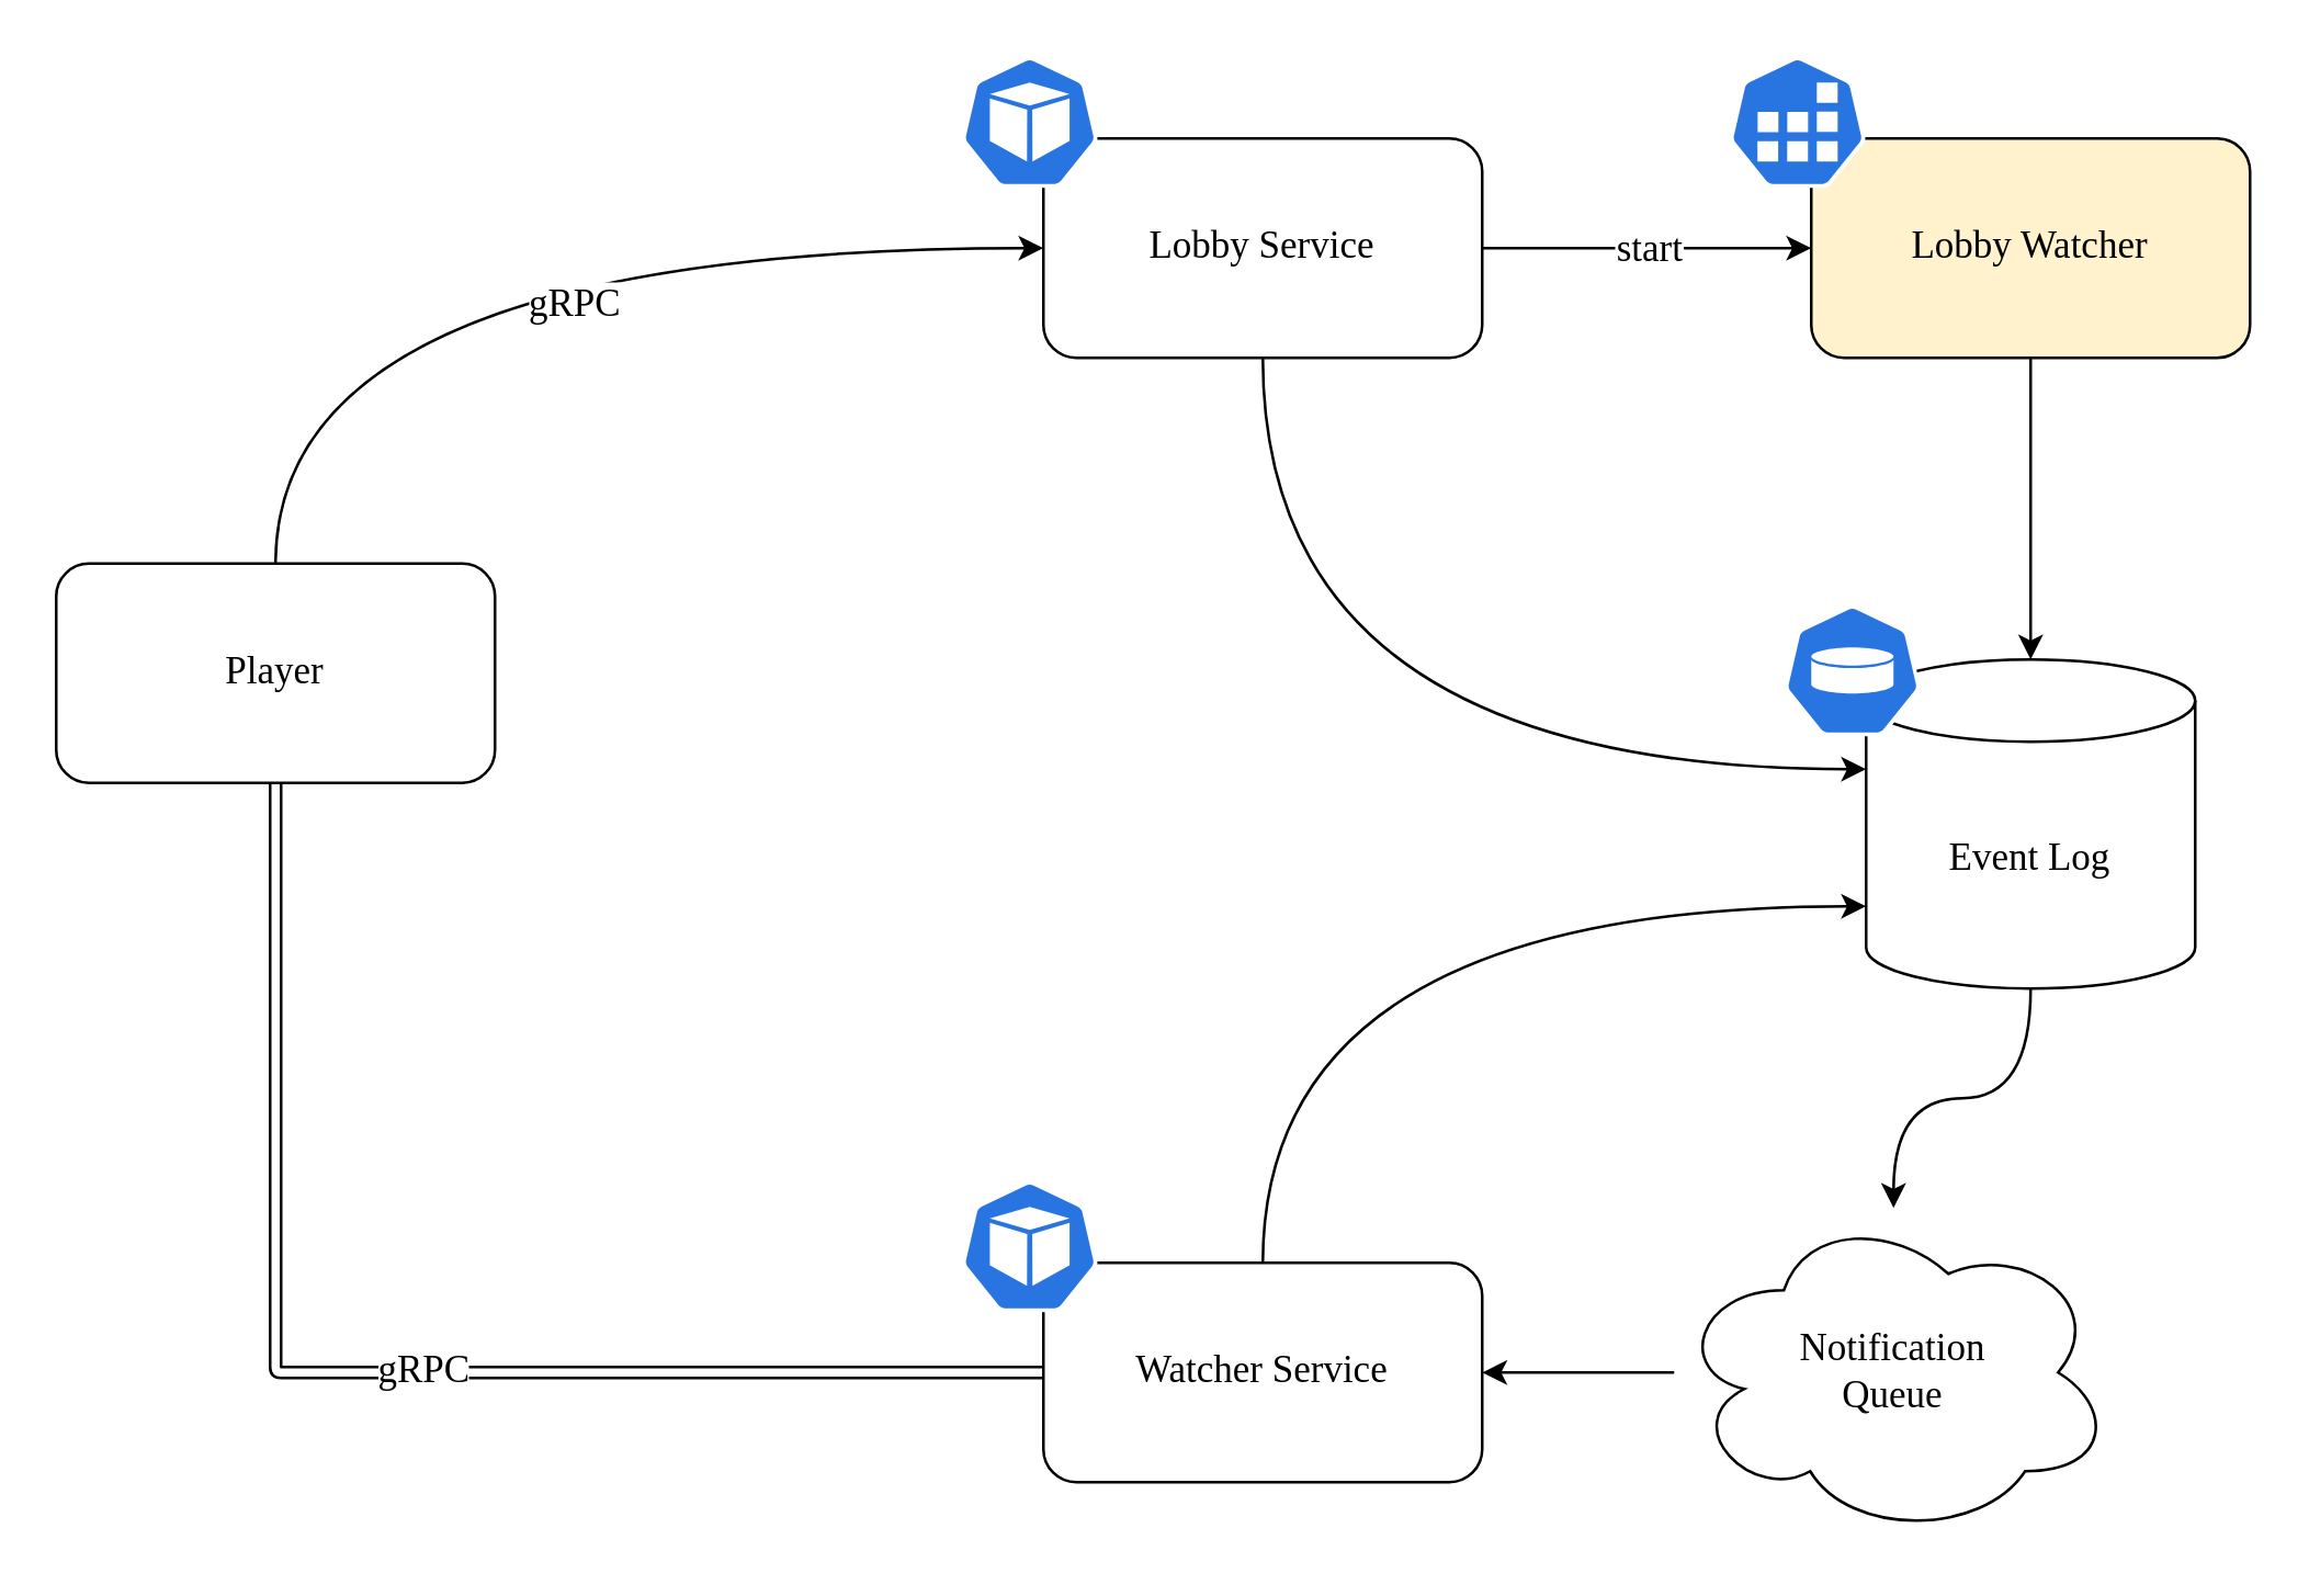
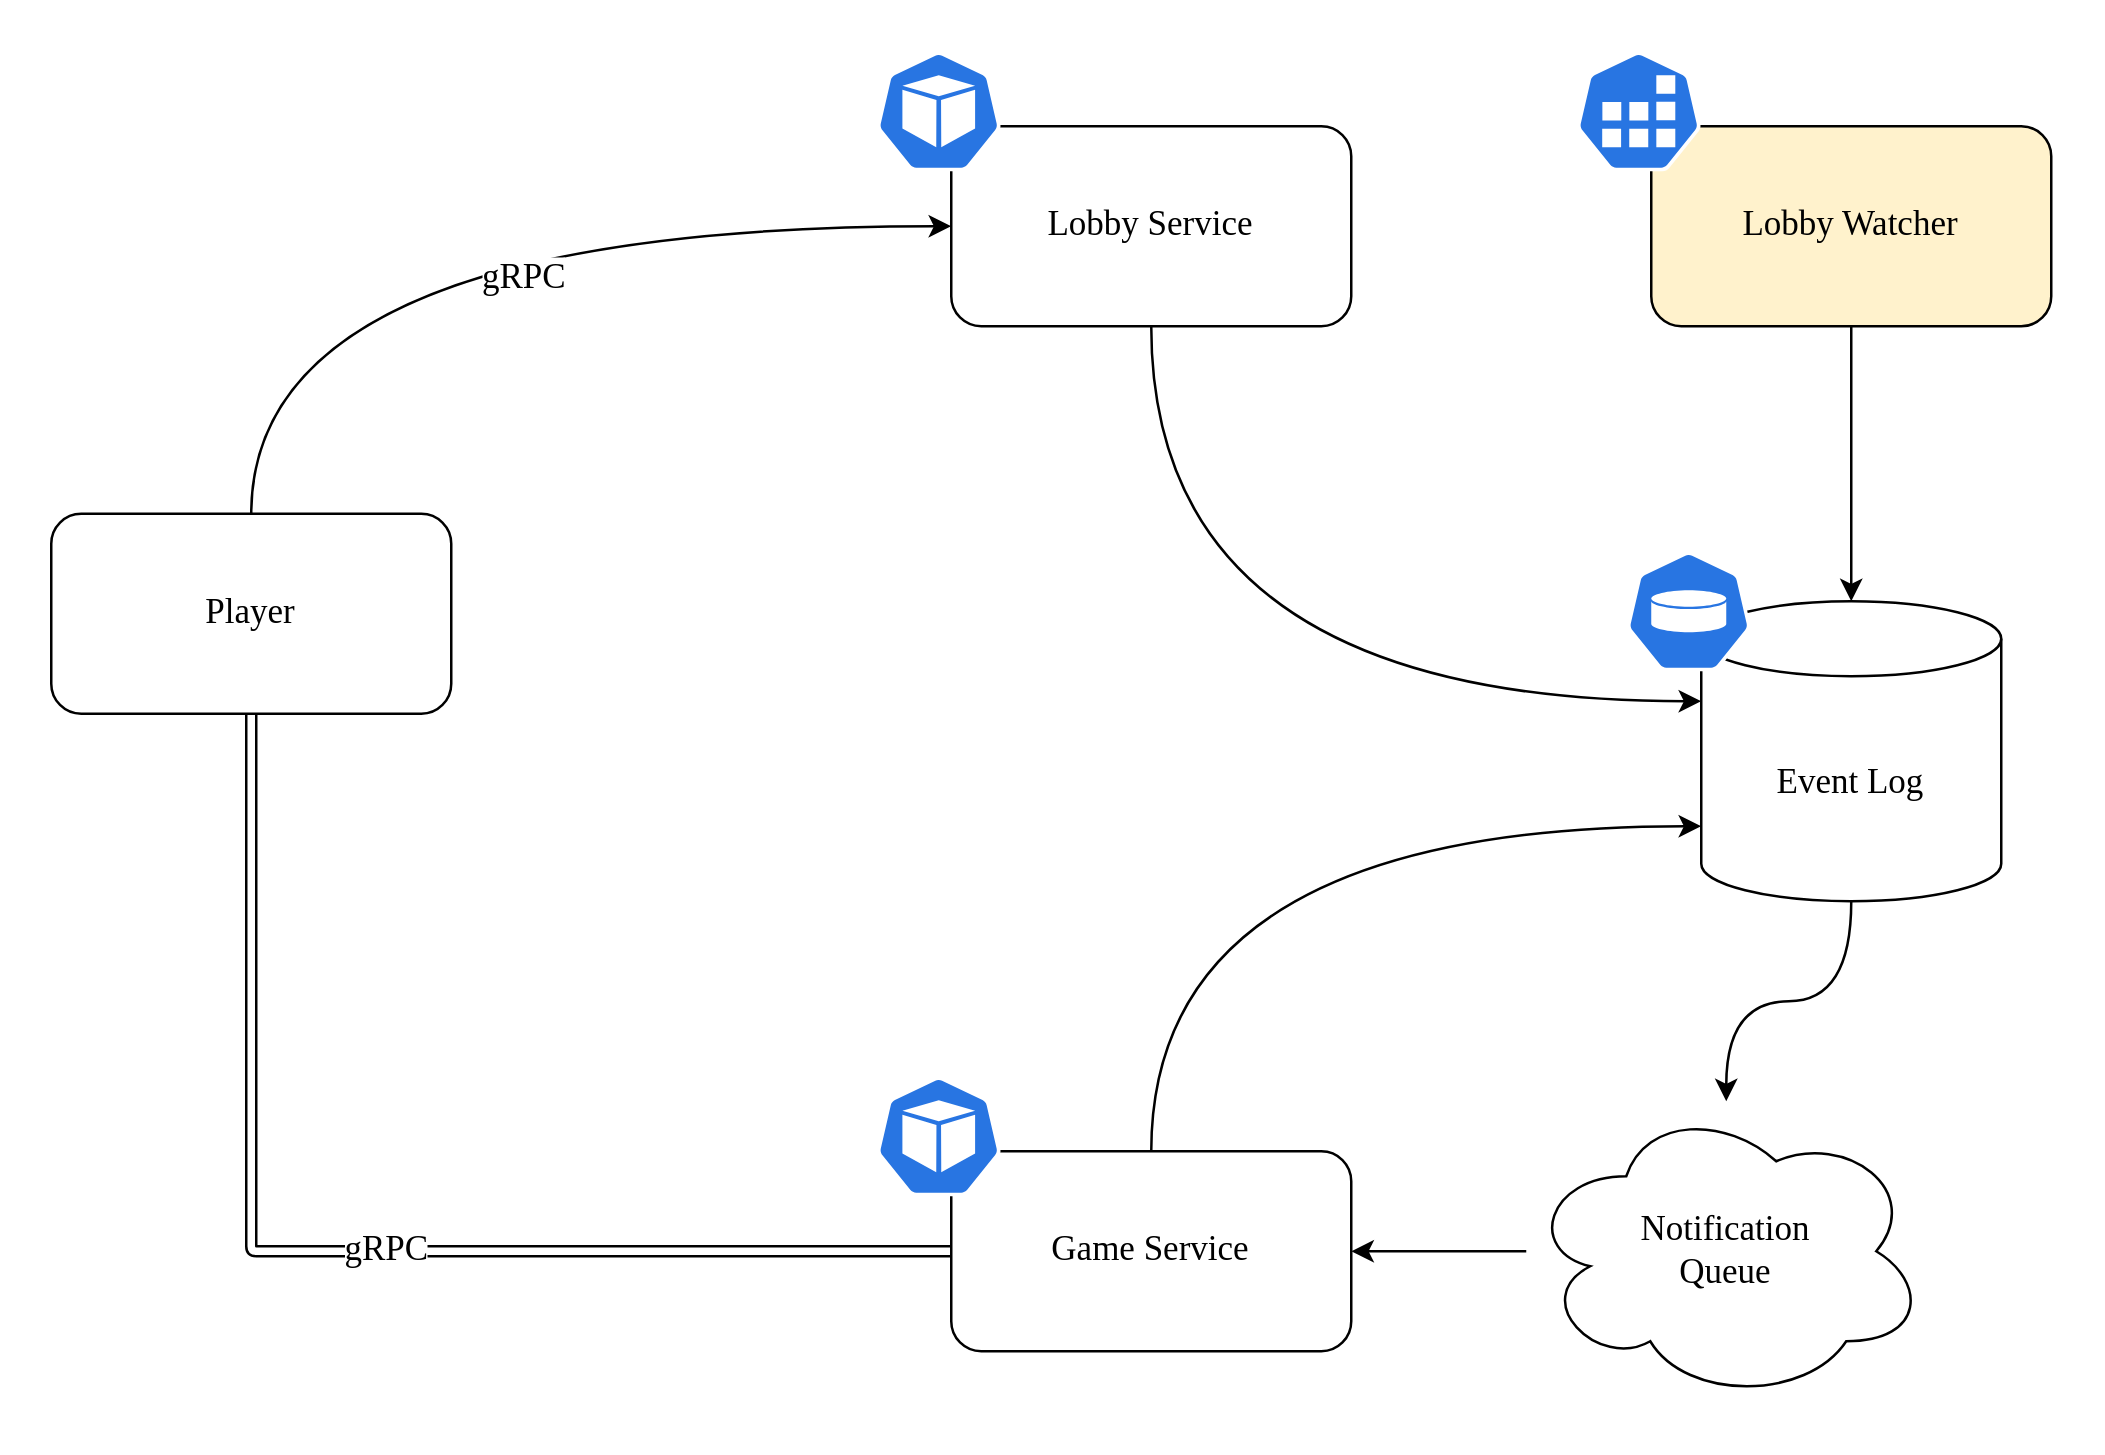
  <mxCell id="0" />
  <mxCell id="1" parent="0" />
- <mxCell id="2" style="edgeStyle=orthogonalEdgeStyle;curved=1;html=1;fontFamily=Comic Sans MS;fontSize=14;" edge="1" parent="1" source="5" target="19"><mxGeometry relative="1" as="geometry"><Array as="points"><mxPoint x="570" y="90" /><mxPoint x="570" y="90" /></Array></mxGeometry></mxCell>
- <mxCell id="3" value="start" style="edgeLabel;html=1;align=center;verticalAlign=middle;resizable=0;points=[];fontSize=14;fontFamily=Comic Sans MS;" vertex="1" connectable="0" parent="2"><mxGeometry x="-0.278" y="-1" relative="1" as="geometry"><mxPoint x="17" y="-1" as="offset" /></mxGeometry></mxCell>
  <mxCell id="4" style="edgeStyle=orthogonalEdgeStyle;curved=1;html=1;fontFamily=Comic Sans MS;fontSize=14;" edge="1" parent="1" source="5" target="16"><mxGeometry relative="1" as="geometry"><Array as="points"><mxPoint x="460" y="280" /></Array></mxGeometry></mxCell>
  <mxCell id="5" value="&lt;font style=&quot;font-size: 14px;&quot; face=&quot;Comic Sans MS&quot;&gt;Lobby Service&lt;/font&gt;" style="rounded=1;whiteSpace=wrap;html=1;" vertex="1" parent="1"><mxGeometry x="380" y="50" width="160" height="80" as="geometry" /></mxCell>
  <mxCell id="6" style="edgeStyle=orthogonalEdgeStyle;curved=1;html=1;fontFamily=Comic Sans MS;fontSize=14;" edge="1" parent="1" source="7" target="16"><mxGeometry relative="1" as="geometry"><Array as="points"><mxPoint x="460" y="330" /></Array></mxGeometry></mxCell>
- <mxCell id="7" value="&lt;font style=&quot;font-size: 14px;&quot; face=&quot;Comic Sans MS&quot;&gt;Watcher Service&lt;/font&gt;" style="rounded=1;whiteSpace=wrap;html=1;" vertex="1" parent="1"><mxGeometry x="380" y="460" width="160" height="80" as="geometry" /></mxCell>
+ <mxCell id="7" value="&lt;font style=&quot;font-size: 14px;&quot; face=&quot;Comic Sans MS&quot;&gt;Game Service&lt;/font&gt;" style="rounded=1;whiteSpace=wrap;html=1;" vertex="1" parent="1"><mxGeometry x="380" y="460" width="160" height="80" as="geometry" /></mxCell>
  <mxCell id="8" value="" style="sketch=0;html=1;dashed=0;whitespace=wrap;fillColor=#2875E2;strokeColor=#ffffff;points=[[0.005,0.63,0],[0.1,0.2,0],[0.9,0.2,0],[0.5,0,0],[0.995,0.63,0],[0.72,0.99,0],[0.5,1,0],[0.28,0.99,0]];verticalLabelPosition=bottom;align=center;verticalAlign=top;shape=mxgraph.kubernetes.icon;prIcon=pod;fontFamily=Comic Sans MS;fontSize=14;" vertex="1" parent="1"><mxGeometry x="350" y="20" width="50" height="48" as="geometry" /></mxCell>
  <mxCell id="9" value="" style="sketch=0;html=1;dashed=0;whitespace=wrap;fillColor=#2875E2;strokeColor=#ffffff;points=[[0.005,0.63,0],[0.1,0.2,0],[0.9,0.2,0],[0.5,0,0],[0.995,0.63,0],[0.72,0.99,0],[0.5,1,0],[0.28,0.99,0]];verticalLabelPosition=bottom;align=center;verticalAlign=top;shape=mxgraph.kubernetes.icon;prIcon=pod;fontFamily=Comic Sans MS;fontSize=14;" vertex="1" parent="1"><mxGeometry x="350" y="430" width="50" height="48" as="geometry" /></mxCell>
  <mxCell id="10" style="edgeStyle=orthogonalEdgeStyle;html=1;fontFamily=Comic Sans MS;fontSize=14;curved=1;" edge="1" parent="1" source="14" target="5"><mxGeometry relative="1" as="geometry"><Array as="points"><mxPoint x="100" y="90" /></Array></mxGeometry></mxCell>
  <mxCell id="11" value="gRPC" style="edgeLabel;html=1;align=center;verticalAlign=middle;resizable=0;points=[];fontSize=14;fontFamily=Comic Sans MS;" vertex="1" connectable="0" parent="10"><mxGeometry x="-0.067" y="1" relative="1" as="geometry"><mxPoint x="39" y="21" as="offset" /></mxGeometry></mxCell>
  <mxCell id="12" style="edgeStyle=orthogonalEdgeStyle;curved=1;html=1;fontFamily=Comic Sans MS;fontSize=14;shape=link;" edge="1" parent="1" source="14" target="7"><mxGeometry relative="1" as="geometry"><Array as="points"><mxPoint x="100" y="500" /></Array></mxGeometry></mxCell>
  <mxCell id="13" value="gRPC" style="edgeLabel;html=1;align=center;verticalAlign=middle;resizable=0;points=[];fontSize=14;fontFamily=Comic Sans MS;" vertex="1" connectable="0" parent="12"><mxGeometry x="0.081" y="1" relative="1" as="geometry"><mxPoint as="offset" /></mxGeometry></mxCell>
  <mxCell id="14" value="Player" style="rounded=1;whiteSpace=wrap;html=1;fontFamily=Comic Sans MS;fontSize=14;" vertex="1" parent="1"><mxGeometry x="20" y="205" width="160" height="80" as="geometry" /></mxCell>
  <mxCell id="15" style="edgeStyle=orthogonalEdgeStyle;curved=1;html=1;fontFamily=Comic Sans MS;fontSize=14;" edge="1" parent="1" source="16" target="22"><mxGeometry relative="1" as="geometry" /></mxCell>
  <mxCell id="16" value="Event Log&lt;span style=&quot;color: rgba(0, 0, 0, 0); font-family: monospace; font-size: 0px; text-align: start;&quot;&gt;%3CmxGraphModel%3E%3Croot%3E%3CmxCell%20id%3D%220%22%2F%3E%3CmxCell%20id%3D%221%22%20parent%3D%220%22%2F%3E%3CmxCell%20id%3D%222%22%20value%3D%22%22%20style%3D%22sketch%3D0%3Bhtml%3D1%3Bdashed%3D0%3Bwhitespace%3Dwrap%3BfillColor%3D%232875E2%3BstrokeColor%3D%23ffffff%3Bpoints%3D%5B%5B0.005%2C0.63%2C0%5D%2C%5B0.1%2C0.2%2C0%5D%2C%5B0.9%2C0.2%2C0%5D%2C%5B0.5%2C0%2C0%5D%2C%5B0.995%2C0.63%2C0%5D%2C%5B0.72%2C0.99%2C0%5D%2C%5B0.5%2C1%2C0%5D%2C%5B0.28%2C0.99%2C0%5D%5D%3BverticalLabelPosition%3Dbottom%3Balign%3Dcenter%3BverticalAlign%3Dtop%3Bshape%3Dmxgraph.kubernetes.icon%3BprIcon%3Dpod%3BfontFamily%3DComic%20Sans%20MS%3BfontSize%3D14%3B%22%20vertex%3D%221%22%20parent%3D%221%22%3E%3CmxGeometry%20x%3D%22370%22%20y%3D%22210%22%20width%3D%2250%22%20height%3D%2248%22%20as%3D%22geometry%22%2F%3E%3C%2FmxCell%3E%3C%2Froot%3E%3C%2FmxGraphModel%3E&lt;/span&gt;" style="shape=cylinder3;whiteSpace=wrap;html=1;boundedLbl=1;backgroundOutline=1;size=15;fontFamily=Comic Sans MS;fontSize=14;" vertex="1" parent="1"><mxGeometry x="680" y="240" width="120" height="120" as="geometry" /></mxCell>
  <mxCell id="17" value="" style="sketch=0;html=1;dashed=0;whitespace=wrap;fillColor=#2875E2;strokeColor=#ffffff;points=[[0.005,0.63,0],[0.1,0.2,0],[0.9,0.2,0],[0.5,0,0],[0.995,0.63,0],[0.72,0.99,0],[0.5,1,0],[0.28,0.99,0]];verticalLabelPosition=bottom;align=center;verticalAlign=top;shape=mxgraph.kubernetes.icon;prIcon=pv;fontFamily=Comic Sans MS;fontSize=14;" vertex="1" parent="1"><mxGeometry x="650" y="220" width="50" height="48" as="geometry" /></mxCell>
  <mxCell id="18" style="edgeStyle=orthogonalEdgeStyle;curved=1;html=1;fontFamily=Comic Sans MS;fontSize=14;" edge="1" parent="1" source="19" target="16"><mxGeometry relative="1" as="geometry" /></mxCell>
  <mxCell id="19" value="Lobby Watcher" style="rounded=1;whiteSpace=wrap;html=1;fontFamily=Comic Sans MS;fontSize=14;fillColor=#fff2cc;" vertex="1" parent="1"><mxGeometry x="660" y="50" width="160" height="80" as="geometry" /></mxCell>
  <mxCell id="20" value="" style="sketch=0;html=1;dashed=0;whitespace=wrap;fillColor=#2875E2;strokeColor=#ffffff;points=[[0.005,0.63,0],[0.1,0.2,0],[0.9,0.2,0],[0.5,0,0],[0.995,0.63,0],[0.72,0.99,0],[0.5,1,0],[0.28,0.99,0]];verticalLabelPosition=bottom;align=center;verticalAlign=top;shape=mxgraph.kubernetes.icon;prIcon=job;fontFamily=Comic Sans MS;fontSize=14;" vertex="1" parent="1"><mxGeometry x="630" y="20" width="50" height="48" as="geometry" /></mxCell>
  <mxCell id="21" style="edgeStyle=orthogonalEdgeStyle;curved=1;html=1;fontFamily=Comic Sans MS;fontSize=14;" edge="1" parent="1" source="22" target="7"><mxGeometry relative="1" as="geometry" /></mxCell>
  <mxCell id="22" value="Notification&lt;br&gt;Queue" style="ellipse;shape=cloud;whiteSpace=wrap;html=1;fontFamily=Comic Sans MS;fontSize=14;" vertex="1" parent="1"><mxGeometry x="610" y="440" width="160" height="120" as="geometry" /></mxCell>
